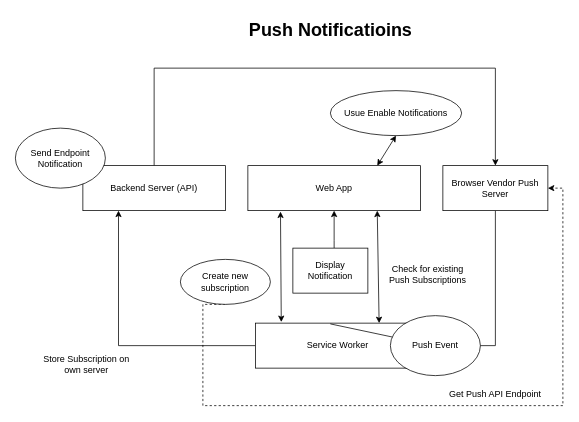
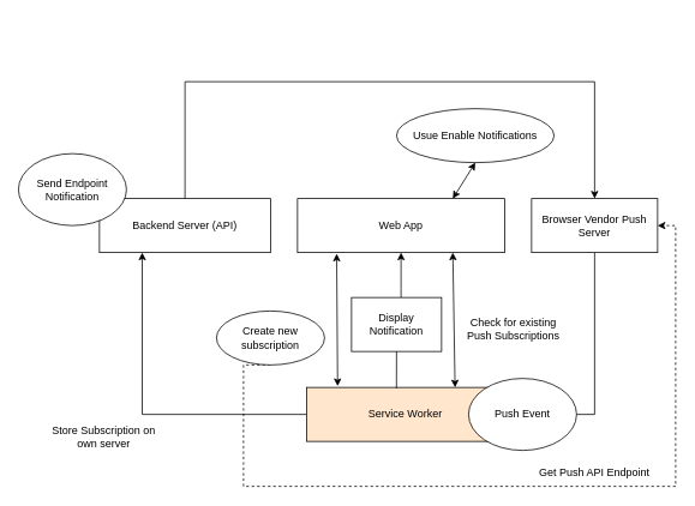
  <mxCell id="0" />
  <mxCell id="1" parent="0" />
  <mxCell id="2" value="Usue Enable Notifications" style="ellipse;whiteSpace=wrap;html=1;" parent="1" vertex="1"><mxGeometry x="440" y="120" width="175" height="60" as="geometry" /></mxCell>
  <mxCell id="3" value="Web App" style="rounded=0;whiteSpace=wrap;html=1;" parent="1" vertex="1"><mxGeometry x="330" y="220" width="230" height="60" as="geometry" /></mxCell>
  <mxCell id="4" style="edgeStyle=orthogonalEdgeStyle;rounded=0;orthogonalLoop=1;jettySize=auto;html=1;exitX=0.5;exitY=0;exitDx=0;exitDy=0;entryX=0.5;entryY=0;entryDx=0;entryDy=0;" parent="1" source="5" target="12" edge="1"><mxGeometry relative="1" as="geometry"><Array as="points"><mxPoint x="205" y="90" /><mxPoint x="660" y="90" /></Array></mxGeometry></mxCell>
  <mxCell id="5" value="Backend Server (API)" style="rounded=0;whiteSpace=wrap;html=1;" parent="1" vertex="1"><mxGeometry x="110" y="220" width="190" height="60" as="geometry" /></mxCell>
  <mxCell id="6" style="edgeStyle=orthogonalEdgeStyle;rounded=0;orthogonalLoop=1;jettySize=auto;html=1;exitX=0;exitY=0.5;exitDx=0;exitDy=0;entryX=0.25;entryY=1;entryDx=0;entryDy=0;" parent="1" source="7" target="5" edge="1"><mxGeometry relative="1" as="geometry" /></mxCell>
- <mxCell id="7" value="Service Worker" style="rounded=0;whiteSpace=wrap;html=1;" parent="1" vertex="1"><mxGeometry x="340" y="430" width="220" height="60" as="geometry" /></mxCell>
+ <mxCell id="7" value="Service Worker" style="rounded=0;whiteSpace=wrap;html=1;fillColor=#ffe6cc;" parent="1" vertex="1"><mxGeometry x="340" y="430" width="220" height="60" as="geometry" /></mxCell>
  <mxCell id="8" value="" style="endArrow=classic;startArrow=classic;html=1;rounded=0;entryX=0.75;entryY=1;entryDx=0;entryDy=0;exitX=0.75;exitY=0;exitDx=0;exitDy=0;" parent="1" source="7" target="3" edge="1"><mxGeometry width="50" height="50" relative="1" as="geometry"><mxPoint x="470" y="425" as="sourcePoint" /><mxPoint x="470" y="310" as="targetPoint" /></mxGeometry></mxCell>
  <mxCell id="9" value="Push Event" style="ellipse;whiteSpace=wrap;html=1;" parent="1" vertex="1"><mxGeometry x="520" y="420" width="120" height="80" as="geometry" /></mxCell>
  <mxCell id="10" value="Check for existing Push Subscriptions" style="text;html=1;align=center;verticalAlign=middle;whiteSpace=wrap;rounded=0;" parent="1" vertex="1"><mxGeometry x="510" y="350" width="120" height="30" as="geometry" /></mxCell>
  <mxCell id="11" style="edgeStyle=orthogonalEdgeStyle;rounded=0;orthogonalLoop=1;jettySize=auto;html=1;entryX=1;entryY=0.5;entryDx=0;entryDy=0;endArrow=none;" parent="1" source="12" target="9" edge="1"><mxGeometry relative="1" as="geometry" /></mxCell>
  <mxCell id="12" value="Browser Vendor Push Server" style="rounded=0;whiteSpace=wrap;html=1;" parent="1" vertex="1"><mxGeometry x="590" y="220" width="140" height="60" as="geometry" /></mxCell>
  <mxCell id="13" value="" style="edgeStyle=orthogonalEdgeStyle;rounded=0;orthogonalLoop=1;jettySize=auto;html=1;" parent="1" source="14" target="3" edge="1"><mxGeometry relative="1" as="geometry"><Array as="points"><mxPoint x="445" y="320" /><mxPoint x="445" y="320" /></Array></mxGeometry></mxCell>
  <mxCell id="14" value="Display Notification" style="rounded=0;whiteSpace=wrap;html=1;" parent="1" vertex="1"><mxGeometry x="390" y="330" width="100" height="60" as="geometry" /></mxCell>
  <mxCell id="15" style="edgeStyle=orthogonalEdgeStyle;rounded=0;orthogonalLoop=1;jettySize=auto;html=1;exitX=0.5;exitY=1;exitDx=0;exitDy=0;entryX=1;entryY=0.5;entryDx=0;entryDy=0;dashed=1;" parent="1" source="16" target="12" edge="1"><mxGeometry relative="1" as="geometry"><Array as="points"><mxPoint x="270" y="540" /><mxPoint x="750" y="540" /><mxPoint x="750" y="250" /></Array></mxGeometry></mxCell>
  <mxCell id="16" value="Create new subscription" style="ellipse;whiteSpace=wrap;html=1;" parent="1" vertex="1"><mxGeometry x="240" y="345" width="120" height="60" as="geometry" /></mxCell>
  <mxCell id="17" value="" style="endArrow=classic;startArrow=classic;html=1;rounded=0;entryX=0.189;entryY=1.021;entryDx=0;entryDy=0;entryPerimeter=0;exitX=0.157;exitY=-0.025;exitDx=0;exitDy=0;exitPerimeter=0;" parent="1" source="7" target="3" edge="1"><mxGeometry width="50" height="50" relative="1" as="geometry"><mxPoint x="420" y="360" as="sourcePoint" /><mxPoint x="470" y="310" as="targetPoint" /></mxGeometry></mxCell>
  <mxCell id="18" value="Send Endpoint Notification" style="ellipse;whiteSpace=wrap;html=1;" parent="1" vertex="1"><mxGeometry x="20" y="170" width="120" height="80" as="geometry" /></mxCell>
  <mxCell id="19" value="Get Push API Endpoint" style="text;html=1;align=center;verticalAlign=middle;whiteSpace=wrap;rounded=0;" parent="1" vertex="1"><mxGeometry x="595" y="510" width="130" height="30" as="geometry" /></mxCell>
  <mxCell id="20" value="Store Subscription on own server" style="text;html=1;align=center;verticalAlign=middle;whiteSpace=wrap;rounded=0;" parent="1" vertex="1"><mxGeometry x="50" y="470" width="130" height="30" as="geometry" /></mxCell>
  <mxCell id="21" value="" style="endArrow=classic;startArrow=classic;html=1;rounded=0;entryX=0.5;entryY=1;entryDx=0;entryDy=0;exitX=0.75;exitY=0;exitDx=0;exitDy=0;" parent="1" source="3" target="2" edge="1"><mxGeometry width="50" height="50" relative="1" as="geometry"><mxPoint x="370" y="240" as="sourcePoint" /><mxPoint x="420" y="190" as="targetPoint" /></mxGeometry></mxCell>
- <mxCell id="22" value="" style="endArrow=none;html=1;rounded=0;exitX=0.454;exitY=0.017;exitDx=0;exitDy=0;exitPerimeter=0;" parent="1" source="7" target="9" edge="1"><mxGeometry width="50" height="50" relative="1" as="geometry"><mxPoint x="370" y="320" as="sourcePoint" /><mxPoint x="420" y="270" as="targetPoint" /></mxGeometry></mxCell>
- <mxCell id="23" value="Push Notificatioins" style="text;strokeColor=none;fillColor=none;html=1;fontSize=24;fontStyle=1;verticalAlign=middle;align=center;" parent="1" vertex="1"><mxGeometry x="300" y="20" width="280" height="40" as="geometry" /></mxCell>
+ <mxCell id="22" value="" style="endArrow=none;html=1;rounded=0;entryX=0.5;entryY=1;entryDx=0;entryDy=0;exitX=0.454;exitY=0.017;exitDx=0;exitDy=0;exitPerimeter=0;" parent="1" source="7" target="14" edge="1"><mxGeometry width="50" height="50" relative="1" as="geometry"><mxPoint x="370" y="320" as="sourcePoint" /><mxPoint x="420" y="270" as="targetPoint" /></mxGeometry></mxCell>
